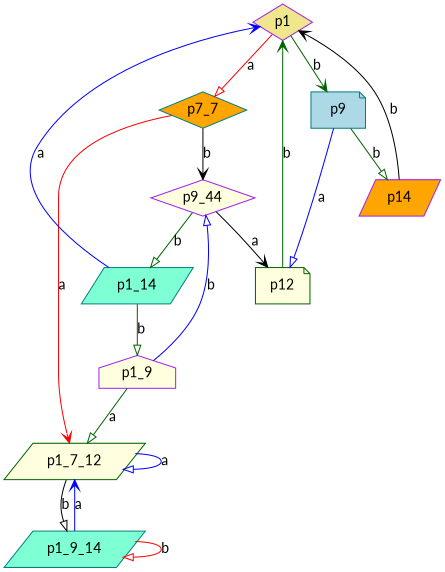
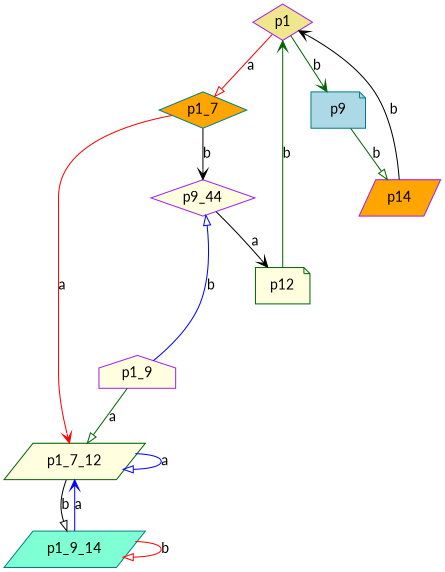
  digraph {
    fontname=Lato
    node [color=purple fillcolor=lightyellow fontname=Lato shape=parallelogram style=filled]
    edge [arrowhead=onormal color=darkgreen fontname=Lato]
    n1 [fillcolor=khaki label=p1 shape=diamond]
-   n2 [color=teal fillcolor=orange label=p7_7 shape=diamond]
+   n2 [color=teal fillcolor=orange label=p1_7 shape=diamond]
    n3 [color=teal fillcolor=lightblue label=p9 shape=note]
    n4 [color=darkgreen label=p1_7_12]
    n5 [label=p9_44 shape=diamond]
    n6 [color=darkgreen label=p12 shape=note]
    n7 [fillcolor=orange label=p14]
    n8 [color=teal fillcolor=aquamarine label=p1_9_14]
-   n9 [color=teal fillcolor=aquamarine label=p1_14]
    n10 [label=p1_9 shape=house]
    n1 -> n2 [color=red label=a]
    n1 -> n3 [arrowhead=vee label=b]
    n2 -> n4 [arrowhead=vee color=red label=a]
    n2 -> n5 [arrowhead=vee color=black label=b]
-   n3 -> n6 [color=blue label=a]
    n3 -> n7 [label=b]
    n4 -> n4 [color=blue label=a]
    n4 -> n8 [color=black label=b]
    n5 -> n6 [arrowhead=vee color=black label=a]
-   n5 -> n9 [label=b]
    n6 -> n1 [arrowhead=vee label=b]
    n7 -> n1 [arrowhead=vee color=black label=b]
    n8 -> n4 [arrowhead=vee color=blue label=a]
    n8 -> n8 [color=red label=b]
-   n9 -> n1 [arrowhead=vee color=blue label=a]
-   n9 -> n10 [label=b]
    n10 -> n4 [label=a]
    n10 -> n5 [color=blue label=b]
  }
